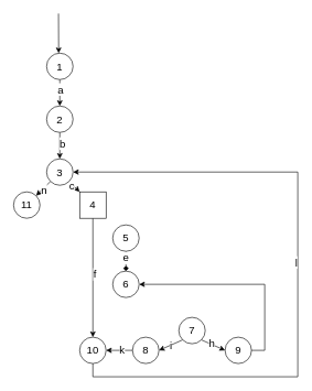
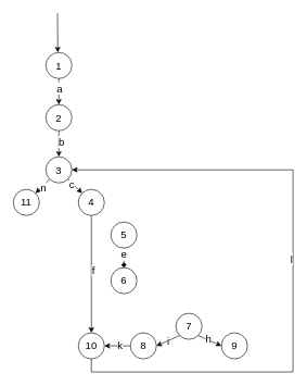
  <mxCell id="0" />
  <mxCell id="1" parent="0" />
  <mxCell id="2" style="edgeStyle=orthogonalEdgeStyle;rounded=0;orthogonalLoop=1;jettySize=auto;html=1;exitX=0.5;exitY=1;exitDx=0;exitDy=0;fontSize=16;" parent="1" source="4" target="7" edge="1"><mxGeometry relative="1" as="geometry" /></mxCell>
  <mxCell id="3" value="a" style="text;html=1;align=center;verticalAlign=middle;resizable=0;points=[];;labelBackgroundColor=#ffffff;fontSize=16;" parent="2" vertex="1" connectable="0"><mxGeometry x="-0.3" relative="1" as="geometry"><mxPoint as="offset" /></mxGeometry></mxCell>
  <mxCell id="4" value="1" style="ellipse;whiteSpace=wrap;html=1;aspect=fixed;fontSize=16;" parent="1" vertex="1"><mxGeometry x="70" y="80" width="40" height="40" as="geometry" /></mxCell>
  <mxCell id="5" style="edgeStyle=orthogonalEdgeStyle;rounded=0;orthogonalLoop=1;jettySize=auto;html=1;exitX=0.5;exitY=1;exitDx=0;exitDy=0;entryX=0.5;entryY=0;entryDx=0;entryDy=0;fontSize=16;" parent="1" source="7" target="12" edge="1"><mxGeometry relative="1" as="geometry" /></mxCell>
  <mxCell id="6" value="b" style="text;html=1;align=center;verticalAlign=middle;resizable=0;points=[];;labelBackgroundColor=#ffffff;fontSize=16;" parent="5" vertex="1" connectable="0"><mxGeometry x="-0.2" y="3" relative="1" as="geometry"><mxPoint as="offset" /></mxGeometry></mxCell>
  <mxCell id="7" value="2" style="ellipse;whiteSpace=wrap;html=1;aspect=fixed;fontSize=16;" parent="1" vertex="1"><mxGeometry x="70" y="160" width="40" height="40" as="geometry" /></mxCell>
  <mxCell id="8" style="rounded=0;orthogonalLoop=1;jettySize=auto;html=1;exitX=1;exitY=1;exitDx=0;exitDy=0;fontSize=16;" parent="1" source="12" target="17" edge="1"><mxGeometry relative="1" as="geometry" /></mxCell>
  <mxCell id="9" value="c" style="text;html=1;align=center;verticalAlign=middle;resizable=0;points=[];;labelBackgroundColor=#ffffff;fontSize=16;" parent="8" vertex="1" connectable="0"><mxGeometry x="-0.414" y="-2" relative="1" as="geometry"><mxPoint as="offset" /></mxGeometry></mxCell>
  <mxCell id="10" style="rounded=0;orthogonalLoop=1;jettySize=auto;html=1;exitX=0;exitY=1;exitDx=0;exitDy=0;entryX=1;entryY=0;entryDx=0;entryDy=0;fontSize=16;" parent="1" source="12" target="31" edge="1"><mxGeometry relative="1" as="geometry" /></mxCell>
  <mxCell id="11" value="n" style="text;html=1;align=center;verticalAlign=middle;resizable=0;points=[];;labelBackgroundColor=#ffffff;fontSize=16;" parent="10" vertex="1" connectable="0"><mxGeometry y="1" relative="1" as="geometry"><mxPoint y="1" as="offset" /></mxGeometry></mxCell>
  <mxCell id="12" value="3" style="ellipse;whiteSpace=wrap;html=1;aspect=fixed;fontSize=16;" parent="1" vertex="1"><mxGeometry x="70" y="240" width="40" height="40" as="geometry" /></mxCell>
  <mxCell id="13" value="e" style="edgeStyle=none;rounded=0;orthogonalLoop=1;jettySize=auto;html=1;exitX=0.5;exitY=1;exitDx=0;exitDy=0;entryX=0.5;entryY=0;entryDx=0;entryDy=0;fontSize=16;endArrow=diamond;" parent="1" source="14" target="18" edge="1"><mxGeometry x="-0.333" relative="1" as="geometry"><mxPoint as="offset" /></mxGeometry></mxCell>
  <mxCell id="14" value="5" style="ellipse;whiteSpace=wrap;html=1;aspect=fixed;fontSize=16;" parent="1" vertex="1"><mxGeometry x="170" y="340" width="40" height="40" as="geometry" /></mxCell>
  <mxCell id="15" style="edgeStyle=none;rounded=0;orthogonalLoop=1;jettySize=auto;html=1;exitX=0.5;exitY=1;exitDx=0;exitDy=0;entryX=0.5;entryY=0;entryDx=0;entryDy=0;fontSize=16;" parent="1" source="17" target="21" edge="1"><mxGeometry relative="1" as="geometry" /></mxCell>
  <mxCell id="16" value="f" style="text;html=1;align=center;verticalAlign=middle;resizable=0;points=[];;labelBackgroundColor=#ffffff;fontSize=16;" parent="15" vertex="1" connectable="0"><mxGeometry x="-0.067" y="2" relative="1" as="geometry"><mxPoint as="offset" /></mxGeometry></mxCell>
- <mxCell id="17" value="4" style="whiteSpace=wrap;html=1;aspect=fixed;fontSize=16;rounded=0;" parent="1" vertex="1"><mxGeometry x="120" y="290" width="40" height="40" as="geometry" /></mxCell>
+ <mxCell id="17" value="4" style="ellipse;whiteSpace=wrap;html=1;aspect=fixed;fontSize=16;" parent="1" vertex="1"><mxGeometry x="120" y="290" width="40" height="40" as="geometry" /></mxCell>
  <mxCell id="18" value="6" style="ellipse;whiteSpace=wrap;html=1;aspect=fixed;fontSize=16;" parent="1" vertex="1"><mxGeometry x="170" y="410" width="40" height="40" as="geometry" /></mxCell>
  <mxCell id="19" style="edgeStyle=orthogonalEdgeStyle;rounded=0;orthogonalLoop=1;jettySize=auto;html=1;exitX=0.5;exitY=1;exitDx=0;exitDy=0;entryX=1;entryY=0.5;entryDx=0;entryDy=0;fontSize=16;" parent="1" source="21" target="12" edge="1"><mxGeometry relative="1" as="geometry"><mxPoint x="80" y="390" as="targetPoint" /><Array as="points"><mxPoint x="140" y="570" /><mxPoint x="450" y="570" /><mxPoint x="450" y="260" /></Array></mxGeometry></mxCell>
  <mxCell id="20" value="l" style="text;html=1;align=center;verticalAlign=middle;resizable=0;points=[];;labelBackgroundColor=#ffffff;fontSize=16;" parent="19" vertex="1" connectable="0"><mxGeometry x="0.029" y="3" relative="1" as="geometry"><mxPoint as="offset" /></mxGeometry></mxCell>
  <mxCell id="21" value="10" style="ellipse;whiteSpace=wrap;html=1;aspect=fixed;fontSize=16;" parent="1" vertex="1"><mxGeometry x="120" y="510" width="40" height="40" as="geometry" /></mxCell>
  <mxCell id="22" value="i" style="edgeStyle=none;rounded=0;orthogonalLoop=1;jettySize=auto;html=1;exitX=0;exitY=1;exitDx=0;exitDy=0;entryX=1;entryY=0.5;entryDx=0;entryDy=0;fontSize=16;" parent="1" source="25" target="28" edge="1"><mxGeometry relative="1" as="geometry" /></mxCell>
  <mxCell id="23" style="edgeStyle=none;rounded=0;orthogonalLoop=1;jettySize=auto;html=1;exitX=1;exitY=1;exitDx=0;exitDy=0;entryX=0;entryY=0.5;entryDx=0;entryDy=0;fontSize=16;" parent="1" source="25" target="30" edge="1"><mxGeometry relative="1" as="geometry" /></mxCell>
  <mxCell id="24" value="h" style="text;html=1;align=center;verticalAlign=middle;resizable=0;points=[];;labelBackgroundColor=#ffffff;fontSize=16;" parent="23" vertex="1" connectable="0"><mxGeometry x="-0.16" y="2" relative="1" as="geometry"><mxPoint as="offset" /></mxGeometry></mxCell>
  <mxCell id="25" value="7" style="ellipse;whiteSpace=wrap;html=1;aspect=fixed;fontSize=16;" parent="1" vertex="1"><mxGeometry x="270" y="480" width="40" height="40" as="geometry" /></mxCell>
  <mxCell id="26" style="edgeStyle=none;rounded=0;orthogonalLoop=1;jettySize=auto;html=1;exitX=0;exitY=0.5;exitDx=0;exitDy=0;fontSize=16;" parent="1" source="28" target="21" edge="1"><mxGeometry relative="1" as="geometry" /></mxCell>
  <mxCell id="27" value="k" style="text;html=1;align=center;verticalAlign=middle;resizable=0;points=[];;labelBackgroundColor=#ffffff;fontSize=16;" parent="26" vertex="1" connectable="0"><mxGeometry x="-0.15" y="-2" relative="1" as="geometry"><mxPoint as="offset" /></mxGeometry></mxCell>
  <mxCell id="28" value="8" style="ellipse;whiteSpace=wrap;html=1;aspect=fixed;fontSize=16;" parent="1" vertex="1"><mxGeometry x="200" y="510" width="40" height="40" as="geometry" /></mxCell>
- <mxCell id="29" style="edgeStyle=orthogonalEdgeStyle;rounded=0;orthogonalLoop=1;jettySize=auto;html=1;exitX=1;exitY=0.5;exitDx=0;exitDy=0;entryX=1;entryY=0.5;entryDx=0;entryDy=0;fontSize=16;" edge="1" parent="1" source="30" target="18"><mxGeometry relative="1" as="geometry" /></mxCell>
  <mxCell id="30" value="9" style="ellipse;whiteSpace=wrap;html=1;aspect=fixed;fontSize=16;" parent="1" vertex="1"><mxGeometry x="340" y="510" width="40" height="40" as="geometry" /></mxCell>
  <mxCell id="31" value="11" style="ellipse;whiteSpace=wrap;html=1;aspect=fixed;fontSize=16;" parent="1" vertex="1"><mxGeometry x="20" y="290" width="40" height="40" as="geometry" /></mxCell>
  <mxCell id="32" style="rounded=0;orthogonalLoop=1;jettySize=auto;html=1;entryX=1;entryY=0;entryDx=0;entryDy=0;fontSize=16;" parent="1" edge="1"><mxGeometry relative="1" as="geometry"><mxPoint x="88" y="20" as="sourcePoint" /><mxPoint x="88.282" y="79.998" as="targetPoint" /></mxGeometry></mxCell>
